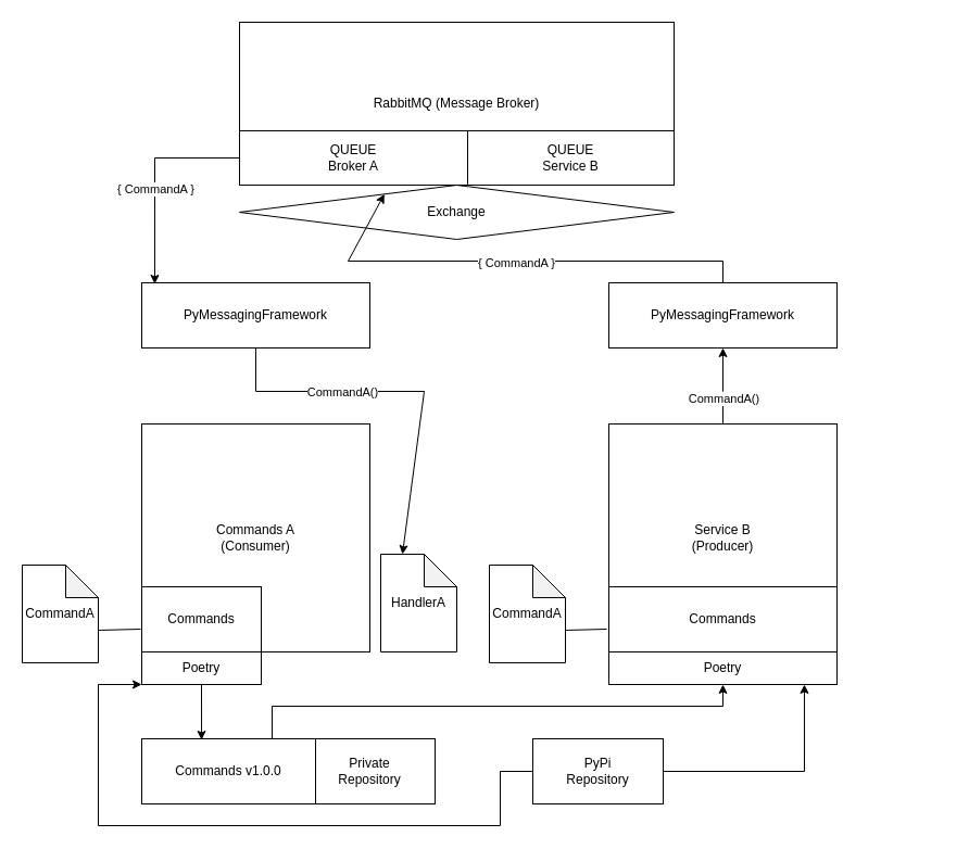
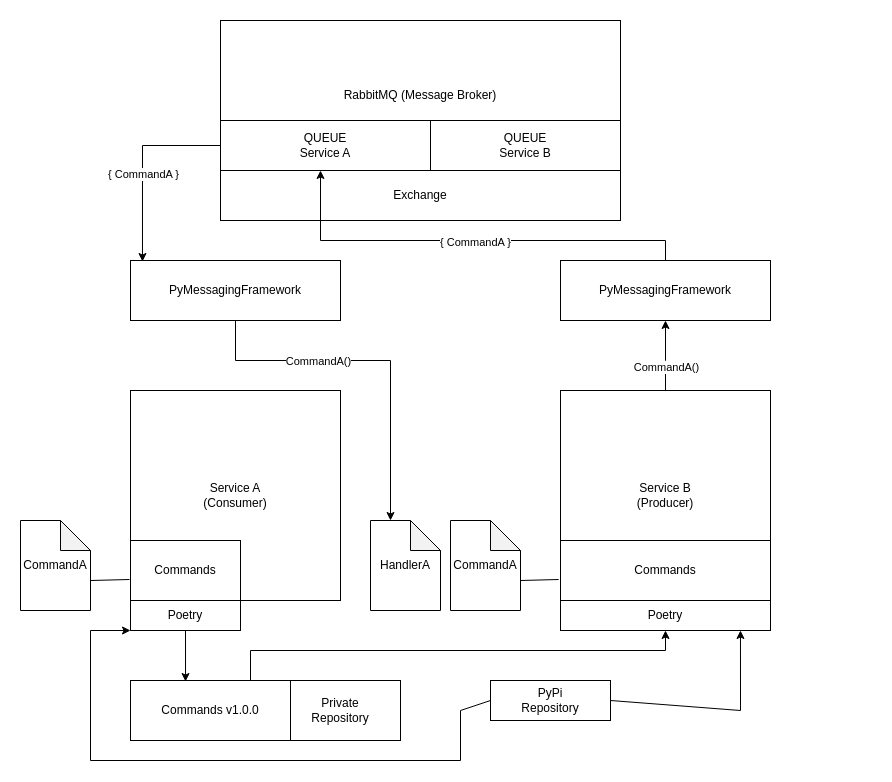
  <mxCell id="0" />
  <mxCell id="1" parent="0" />
  <mxCell id="2" value="" style="group" vertex="1" connectable="0" parent="1"><mxGeometry x="220" y="20" width="400" height="200" as="geometry" /></mxCell>
  <mxCell id="3" value="RabbitMQ (Message Broker)" style="rounded=0;whiteSpace=wrap;html=1;" vertex="1" parent="2"><mxGeometry width="400" height="150" as="geometry" /></mxCell>
- <mxCell id="4" value="Exchange" style="rhombus;whiteSpace=wrap;html=1;" vertex="1" parent="2"><mxGeometry y="150" width="400" height="50" as="geometry" /></mxCell>
- <mxCell id="5" value="QUEUE&lt;br&gt;Broker A" style="rounded=0;whiteSpace=wrap;html=1;" vertex="1" parent="2"><mxGeometry y="100" width="210" height="50" as="geometry" /></mxCell>
+ <mxCell id="4" value="Exchange" style="rounded=0;whiteSpace=wrap;html=1;" vertex="1" parent="2"><mxGeometry y="150" width="400" height="50" as="geometry" /></mxCell>
+ <mxCell id="5" value="QUEUE&lt;br&gt;Service A" style="rounded=0;whiteSpace=wrap;html=1;" vertex="1" parent="2"><mxGeometry y="100" width="210" height="50" as="geometry" /></mxCell>
  <mxCell id="6" value="QUEUE&lt;br&gt;Service B" style="rounded=0;whiteSpace=wrap;html=1;" vertex="1" parent="2"><mxGeometry x="210" y="100" width="190" height="50" as="geometry" /></mxCell>
  <mxCell id="7" value="" style="endArrow=classic;html=1;rounded=0;exitX=0;exitY=0.5;exitDx=0;exitDy=0;entryX=0.057;entryY=0.017;entryDx=0;entryDy=0;entryPerimeter=0;" edge="1" parent="1" source="5" target="22"><mxGeometry width="50" height="50" relative="1" as="geometry"><mxPoint x="30" y="250" as="sourcePoint" /><mxPoint x="80" y="200" as="targetPoint" /><Array as="points"><mxPoint x="142" y="145" /></Array></mxGeometry></mxCell>
  <mxCell id="8" value="{ CommandA }" style="edgeLabel;html=1;align=center;verticalAlign=middle;resizable=0;points=[];" vertex="1" connectable="0" parent="7"><mxGeometry x="0.093" y="1" relative="1" as="geometry"><mxPoint as="offset" /></mxGeometry></mxCell>
  <mxCell id="9" value="" style="group" vertex="1" connectable="0" parent="1"><mxGeometry x="450" y="260" width="420" height="400" as="geometry" /></mxCell>
  <mxCell id="10" value="PyMessagingFramework" style="rounded=0;whiteSpace=wrap;html=1;" vertex="1" parent="9"><mxGeometry x="110" width="210" height="60" as="geometry" /></mxCell>
  <mxCell id="11" value="" style="group" vertex="1" connectable="0" parent="9"><mxGeometry y="130" width="420" height="270" as="geometry" /></mxCell>
  <mxCell id="12" value="" style="group" vertex="1" connectable="0" parent="11"><mxGeometry x="110" width="210" height="270" as="geometry" /></mxCell>
  <mxCell id="13" value="Service B&lt;br&gt;(Producer)" style="whiteSpace=wrap;html=1;aspect=fixed;" vertex="1" parent="12"><mxGeometry width="210" height="210" as="geometry" /></mxCell>
  <mxCell id="14" value="Commands" style="rounded=0;whiteSpace=wrap;html=1;" vertex="1" parent="12"><mxGeometry y="150" width="210" height="60" as="geometry" /></mxCell>
  <mxCell id="15" value="Poetry" style="rounded=0;whiteSpace=wrap;html=1;" vertex="1" parent="12"><mxGeometry y="210" width="210" height="30" as="geometry" /></mxCell>
  <mxCell id="16" value="CommandA" style="shape=note;whiteSpace=wrap;html=1;backgroundOutline=1;darkOpacity=0.05;" vertex="1" parent="11"><mxGeometry y="130" width="70" height="90" as="geometry" /></mxCell>
  <mxCell id="17" value="" style="endArrow=none;html=1;rounded=0;exitX=0;exitY=0;exitDx=70;exitDy=60;exitPerimeter=0;entryX=-0.009;entryY=0.65;entryDx=0;entryDy=0;entryPerimeter=0;" edge="1" parent="11" source="16" target="14"><mxGeometry width="50" height="50" relative="1" as="geometry"><mxPoint x="80" y="290" as="sourcePoint" /><mxPoint x="130" y="240" as="targetPoint" /></mxGeometry></mxCell>
  <mxCell id="18" value="" style="endArrow=classic;html=1;rounded=0;exitX=0.5;exitY=0;exitDx=0;exitDy=0;entryX=0.5;entryY=1;entryDx=0;entryDy=0;" edge="1" parent="9" source="13" target="10"><mxGeometry width="50" height="50" relative="1" as="geometry"><mxPoint x="60" y="130" as="sourcePoint" /><mxPoint x="370" y="260" as="targetPoint" /><Array as="points"><mxPoint x="215" y="100" /></Array></mxGeometry></mxCell>
  <mxCell id="19" value="CommandA()" style="edgeLabel;html=1;align=center;verticalAlign=middle;resizable=0;points=[];" vertex="1" connectable="0" parent="18"><mxGeometry x="-0.314" relative="1" as="geometry"><mxPoint as="offset" /></mxGeometry></mxCell>
  <mxCell id="20" value="" style="group" vertex="1" connectable="0" parent="1"><mxGeometry y="260" width="420" height="370" as="geometry" x="20" /></mxCell>
  <mxCell id="21" value="" style="group" vertex="1" connectable="0" parent="20"><mxGeometry width="420" height="350" as="geometry" /></mxCell>
  <mxCell id="22" value="PyMessagingFramework" style="rounded=0;whiteSpace=wrap;html=1;" vertex="1" parent="21"><mxGeometry x="110" width="210" height="60" as="geometry" /></mxCell>
  <mxCell id="23" value="" style="group" vertex="1" connectable="0" parent="21"><mxGeometry y="130" width="420" height="220" as="geometry" /></mxCell>
  <mxCell id="24" value="" style="group" vertex="1" connectable="0" parent="23"><mxGeometry x="110" width="210" height="210" as="geometry" /></mxCell>
- <mxCell id="25" value="Commands A&lt;br&gt;(Consumer)" style="whiteSpace=wrap;html=1;aspect=fixed;" vertex="1" parent="24"><mxGeometry width="210" height="210" as="geometry" /></mxCell>
+ <mxCell id="25" value="Service A&lt;br&gt;(Consumer)" style="whiteSpace=wrap;html=1;aspect=fixed;" vertex="1" parent="24"><mxGeometry width="210" height="210" as="geometry" /></mxCell>
  <mxCell id="26" value="Commands" style="rounded=0;whiteSpace=wrap;html=1;" vertex="1" parent="24"><mxGeometry y="150" width="110" height="60" as="geometry" /></mxCell>
  <mxCell id="27" value="CommandA" style="shape=note;whiteSpace=wrap;html=1;backgroundOutline=1;darkOpacity=0.05;" vertex="1" parent="23"><mxGeometry y="130" width="70" height="90" as="geometry" /></mxCell>
  <mxCell id="28" value="" style="endArrow=none;html=1;rounded=0;exitX=0;exitY=0;exitDx=70;exitDy=60;exitPerimeter=0;entryX=-0.009;entryY=0.65;entryDx=0;entryDy=0;entryPerimeter=0;" edge="1" parent="23" source="27" target="26"><mxGeometry width="50" height="50" relative="1" as="geometry"><mxPoint x="80" y="290" as="sourcePoint" /><mxPoint x="130" y="240" as="targetPoint" /></mxGeometry></mxCell>
- <mxCell id="29" value="HandlerA" style="shape=note;whiteSpace=wrap;html=1;backgroundOutline=1;darkOpacity=0.05;" vertex="1" parent="23"><mxGeometry x="330" y="120" width="70" height="90" as="geometry" /></mxCell>
+ <mxCell id="29" value="HandlerA" style="shape=note;whiteSpace=wrap;html=1;backgroundOutline=1;darkOpacity=0.05;" vertex="1" parent="23"><mxGeometry x="350" y="130" width="70" height="90" as="geometry" /></mxCell>
  <mxCell id="30" value="" style="endArrow=classic;html=1;rounded=0;exitX=0.5;exitY=1;exitDx=0;exitDy=0;entryX=0;entryY=0;entryDx=20;entryDy=0;entryPerimeter=0;" edge="1" parent="21" source="22" target="29"><mxGeometry width="50" height="50" relative="1" as="geometry"><mxPoint x="60" y="130" as="sourcePoint" /><mxPoint x="110" y="80" as="targetPoint" /><Array as="points"><mxPoint x="215" y="100" /><mxPoint x="370" y="100" /></Array></mxGeometry></mxCell>
  <mxCell id="31" value="CommandA()" style="edgeLabel;html=1;align=center;verticalAlign=middle;resizable=0;points=[];" vertex="1" connectable="0" parent="30"><mxGeometry x="-0.314" relative="1" as="geometry"><mxPoint as="offset" /></mxGeometry></mxCell>
  <mxCell id="32" value="Poetry" style="rounded=0;whiteSpace=wrap;html=1;" vertex="1" parent="20"><mxGeometry x="110" y="340" width="110" height="30" as="geometry" /></mxCell>
  <mxCell id="33" value="" style="endArrow=classic;html=1;rounded=0;exitX=0.5;exitY=1;exitDx=0;exitDy=0;entryX=0.344;entryY=0.017;entryDx=0;entryDy=0;entryPerimeter=0;" edge="1" parent="1" source="32" target="37"><mxGeometry width="50" height="50" relative="1" as="geometry"><mxPoint x="60" y="710" as="sourcePoint" /><mxPoint x="110" y="660" as="targetPoint" /></mxGeometry></mxCell>
  <mxCell id="34" value="" style="endArrow=classic;html=1;rounded=0;exitX=0.75;exitY=0;exitDx=0;exitDy=0;entryX=0.5;entryY=1;entryDx=0;entryDy=0;" edge="1" parent="1" source="37" target="15"><mxGeometry width="50" height="50" relative="1" as="geometry"><mxPoint x="70" y="700" as="sourcePoint" /><mxPoint x="120" y="650" as="targetPoint" /><Array as="points"><mxPoint x="250" y="650" /><mxPoint x="665" y="650" /></Array></mxGeometry></mxCell>
  <mxCell id="35" value="" style="group" vertex="1" connectable="0" parent="1"><mxGeometry x="130" y="680" width="270" height="60" as="geometry" /></mxCell>
  <mxCell id="36" value="" style="rounded=0;whiteSpace=wrap;html=1;" vertex="1" parent="35"><mxGeometry width="270" height="60" as="geometry" /></mxCell>
  <mxCell id="37" value="Commands v1.0.0" style="rounded=0;whiteSpace=wrap;html=1;" vertex="1" parent="35"><mxGeometry width="160" height="60" as="geometry" /></mxCell>
  <mxCell id="38" value="Private&lt;br&gt;Repository" style="text;html=1;strokeColor=none;fillColor=none;align=center;verticalAlign=middle;whiteSpace=wrap;rounded=0;" vertex="1" parent="35"><mxGeometry x="180" y="15" width="60" height="30" as="geometry" /></mxCell>
  <mxCell id="39" value="" style="endArrow=classic;html=1;rounded=0;exitX=0.5;exitY=0;exitDx=0;exitDy=0;entryX=0.25;entryY=0;entryDx=0;entryDy=0;" edge="1" parent="1" source="10" target="4"><mxGeometry width="50" height="50" relative="1" as="geometry"><mxPoint x="730" y="170" as="sourcePoint" /><mxPoint x="780" y="120" as="targetPoint" /><Array as="points"><mxPoint x="665" y="240" /><mxPoint x="320" y="240" /></Array></mxGeometry></mxCell>
  <mxCell id="40" value="{ CommandA }" style="edgeLabel;html=1;align=center;verticalAlign=middle;resizable=0;points=[];" vertex="1" connectable="0" parent="39"><mxGeometry x="-0.03" y="1" relative="1" as="geometry"><mxPoint as="offset" /></mxGeometry></mxCell>
- <mxCell id="41" value="PyPi&lt;br&gt;Repository" style="rounded=0;whiteSpace=wrap;html=1;" vertex="1" parent="1"><mxGeometry x="490" y="680" width="120" height="60" as="geometry" /></mxCell>
+ <mxCell id="41" value="PyPi&lt;br&gt;Repository" style="rounded=0;whiteSpace=wrap;html=1;" vertex="1" parent="1"><mxGeometry x="490" y="680" width="120" height="40" as="geometry" /></mxCell>
  <mxCell id="42" value="" style="endArrow=classic;html=1;rounded=0;exitX=1;exitY=0.5;exitDx=0;exitDy=0;entryX=0.857;entryY=1;entryDx=0;entryDy=0;entryPerimeter=0;" edge="1" parent="1" source="41" target="15"><mxGeometry width="50" height="50" relative="1" as="geometry"><mxPoint x="630" y="780" as="sourcePoint" /><mxPoint x="680" y="730" as="targetPoint" /><Array as="points"><mxPoint x="740" y="710" /></Array></mxGeometry></mxCell>
  <mxCell id="43" value="" style="endArrow=classic;html=1;rounded=0;exitX=0;exitY=0.5;exitDx=0;exitDy=0;" edge="1" parent="1" source="41"><mxGeometry width="50" height="50" relative="1" as="geometry"><mxPoint x="220" y="810" as="sourcePoint" /><mxPoint x="130" y="630" as="targetPoint" /><Array as="points"><mxPoint x="460" y="710" /><mxPoint x="460" y="760" /><mxPoint x="90" y="760" /><mxPoint x="90" y="630" /></Array></mxGeometry></mxCell>
